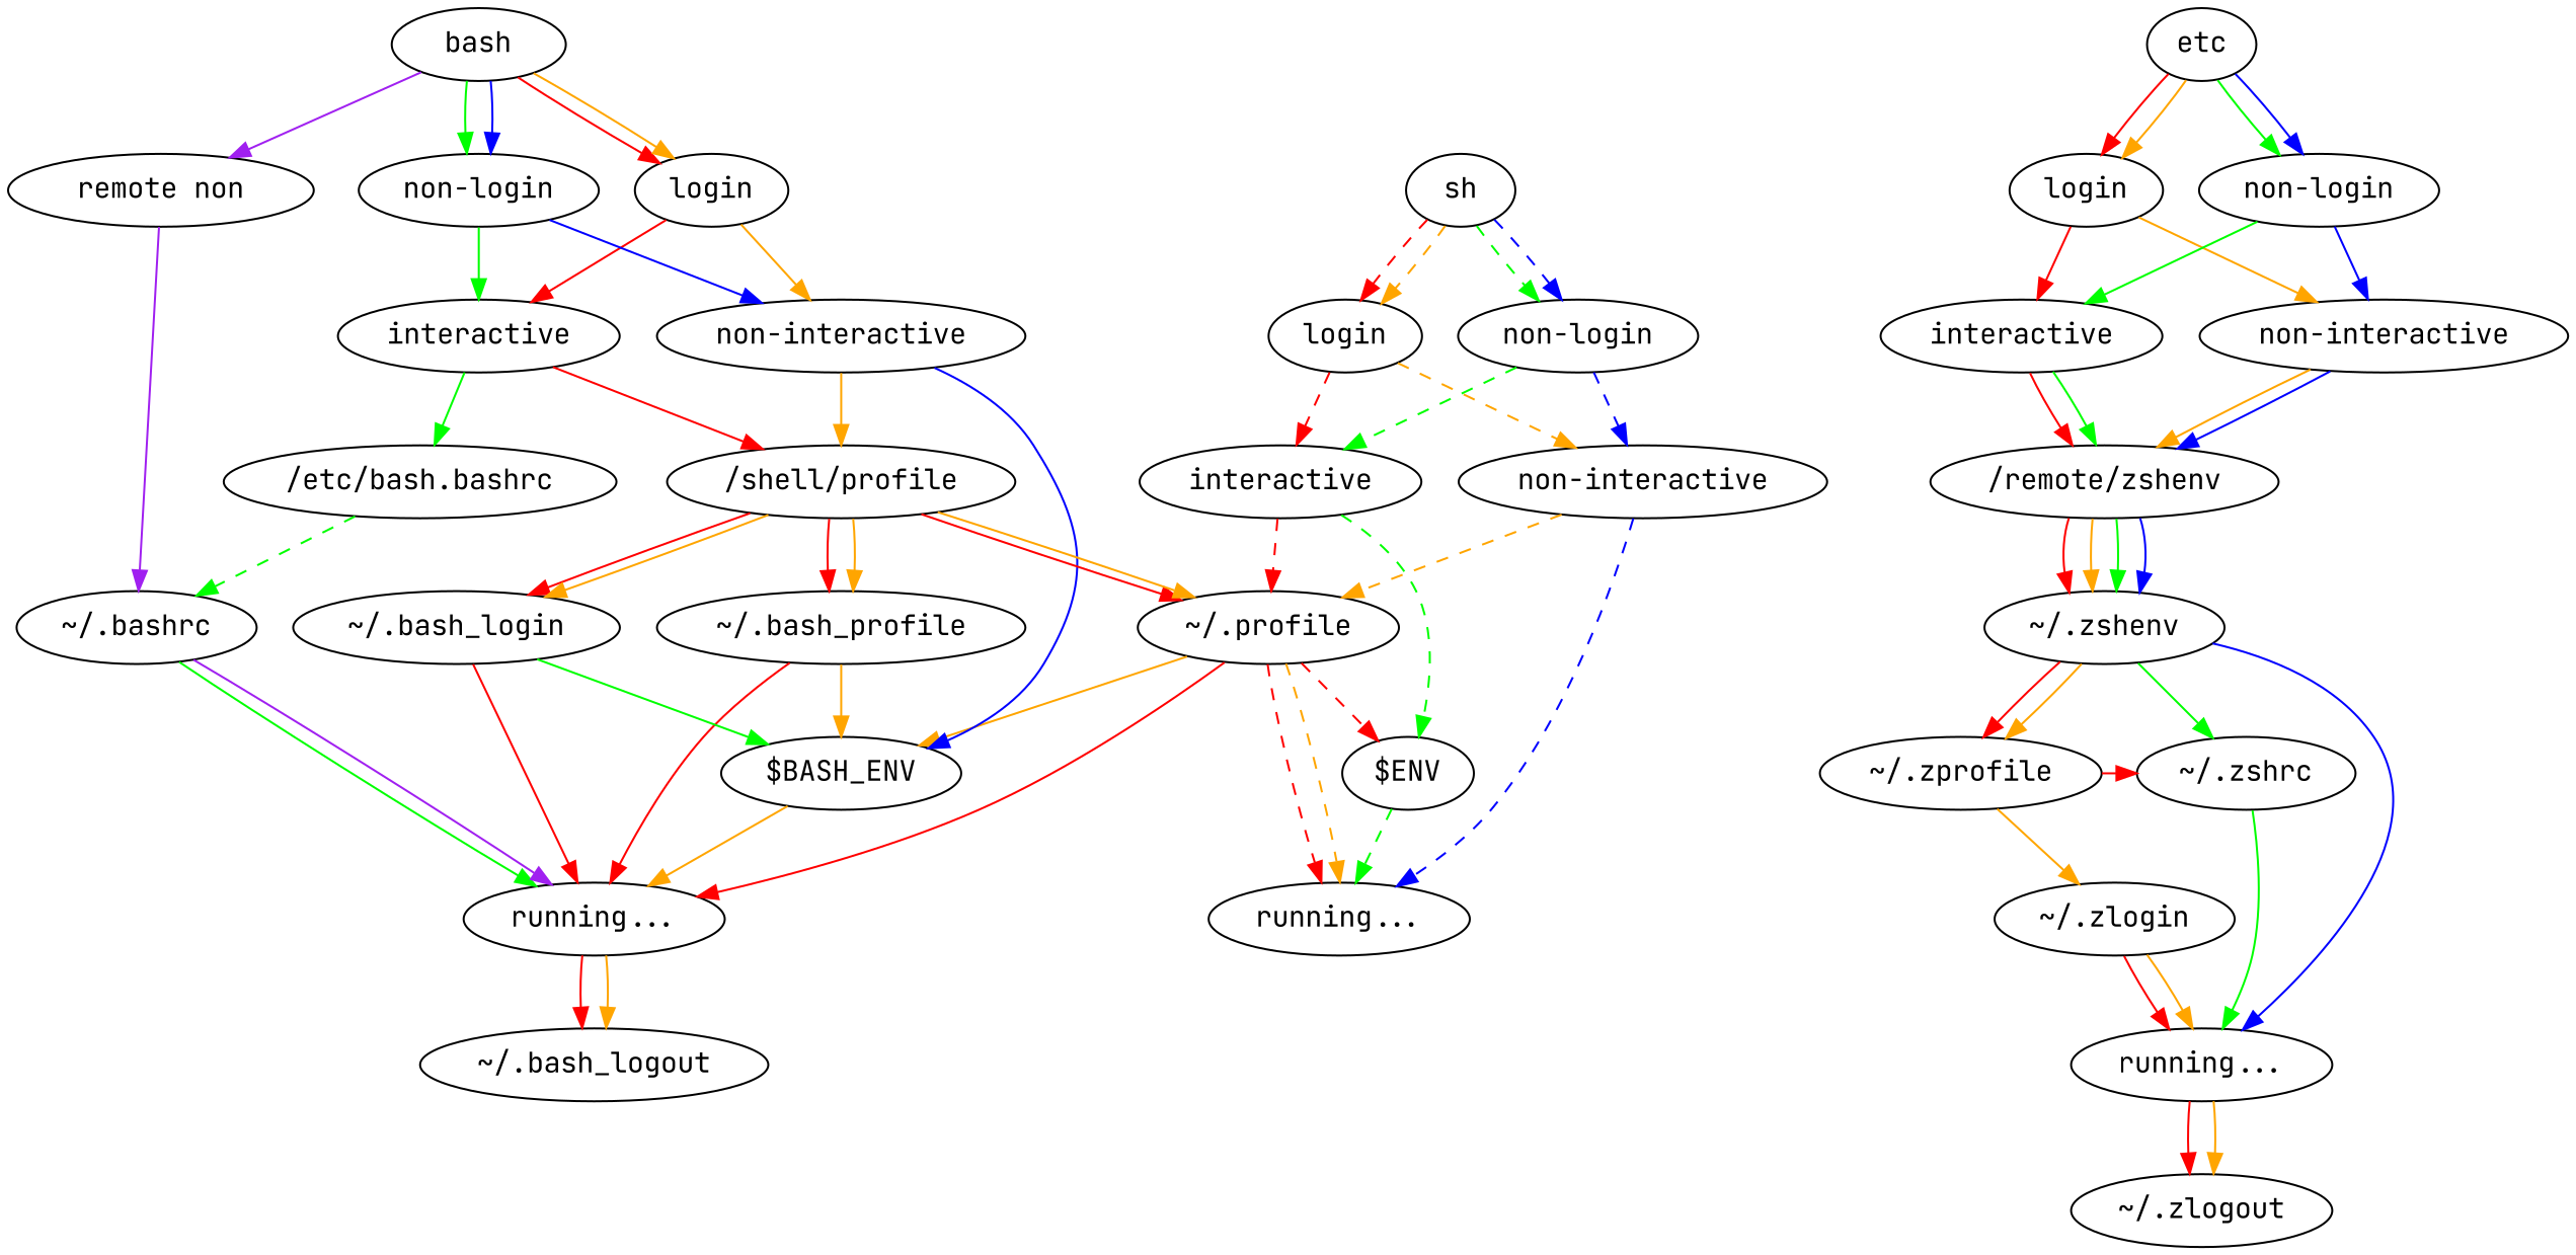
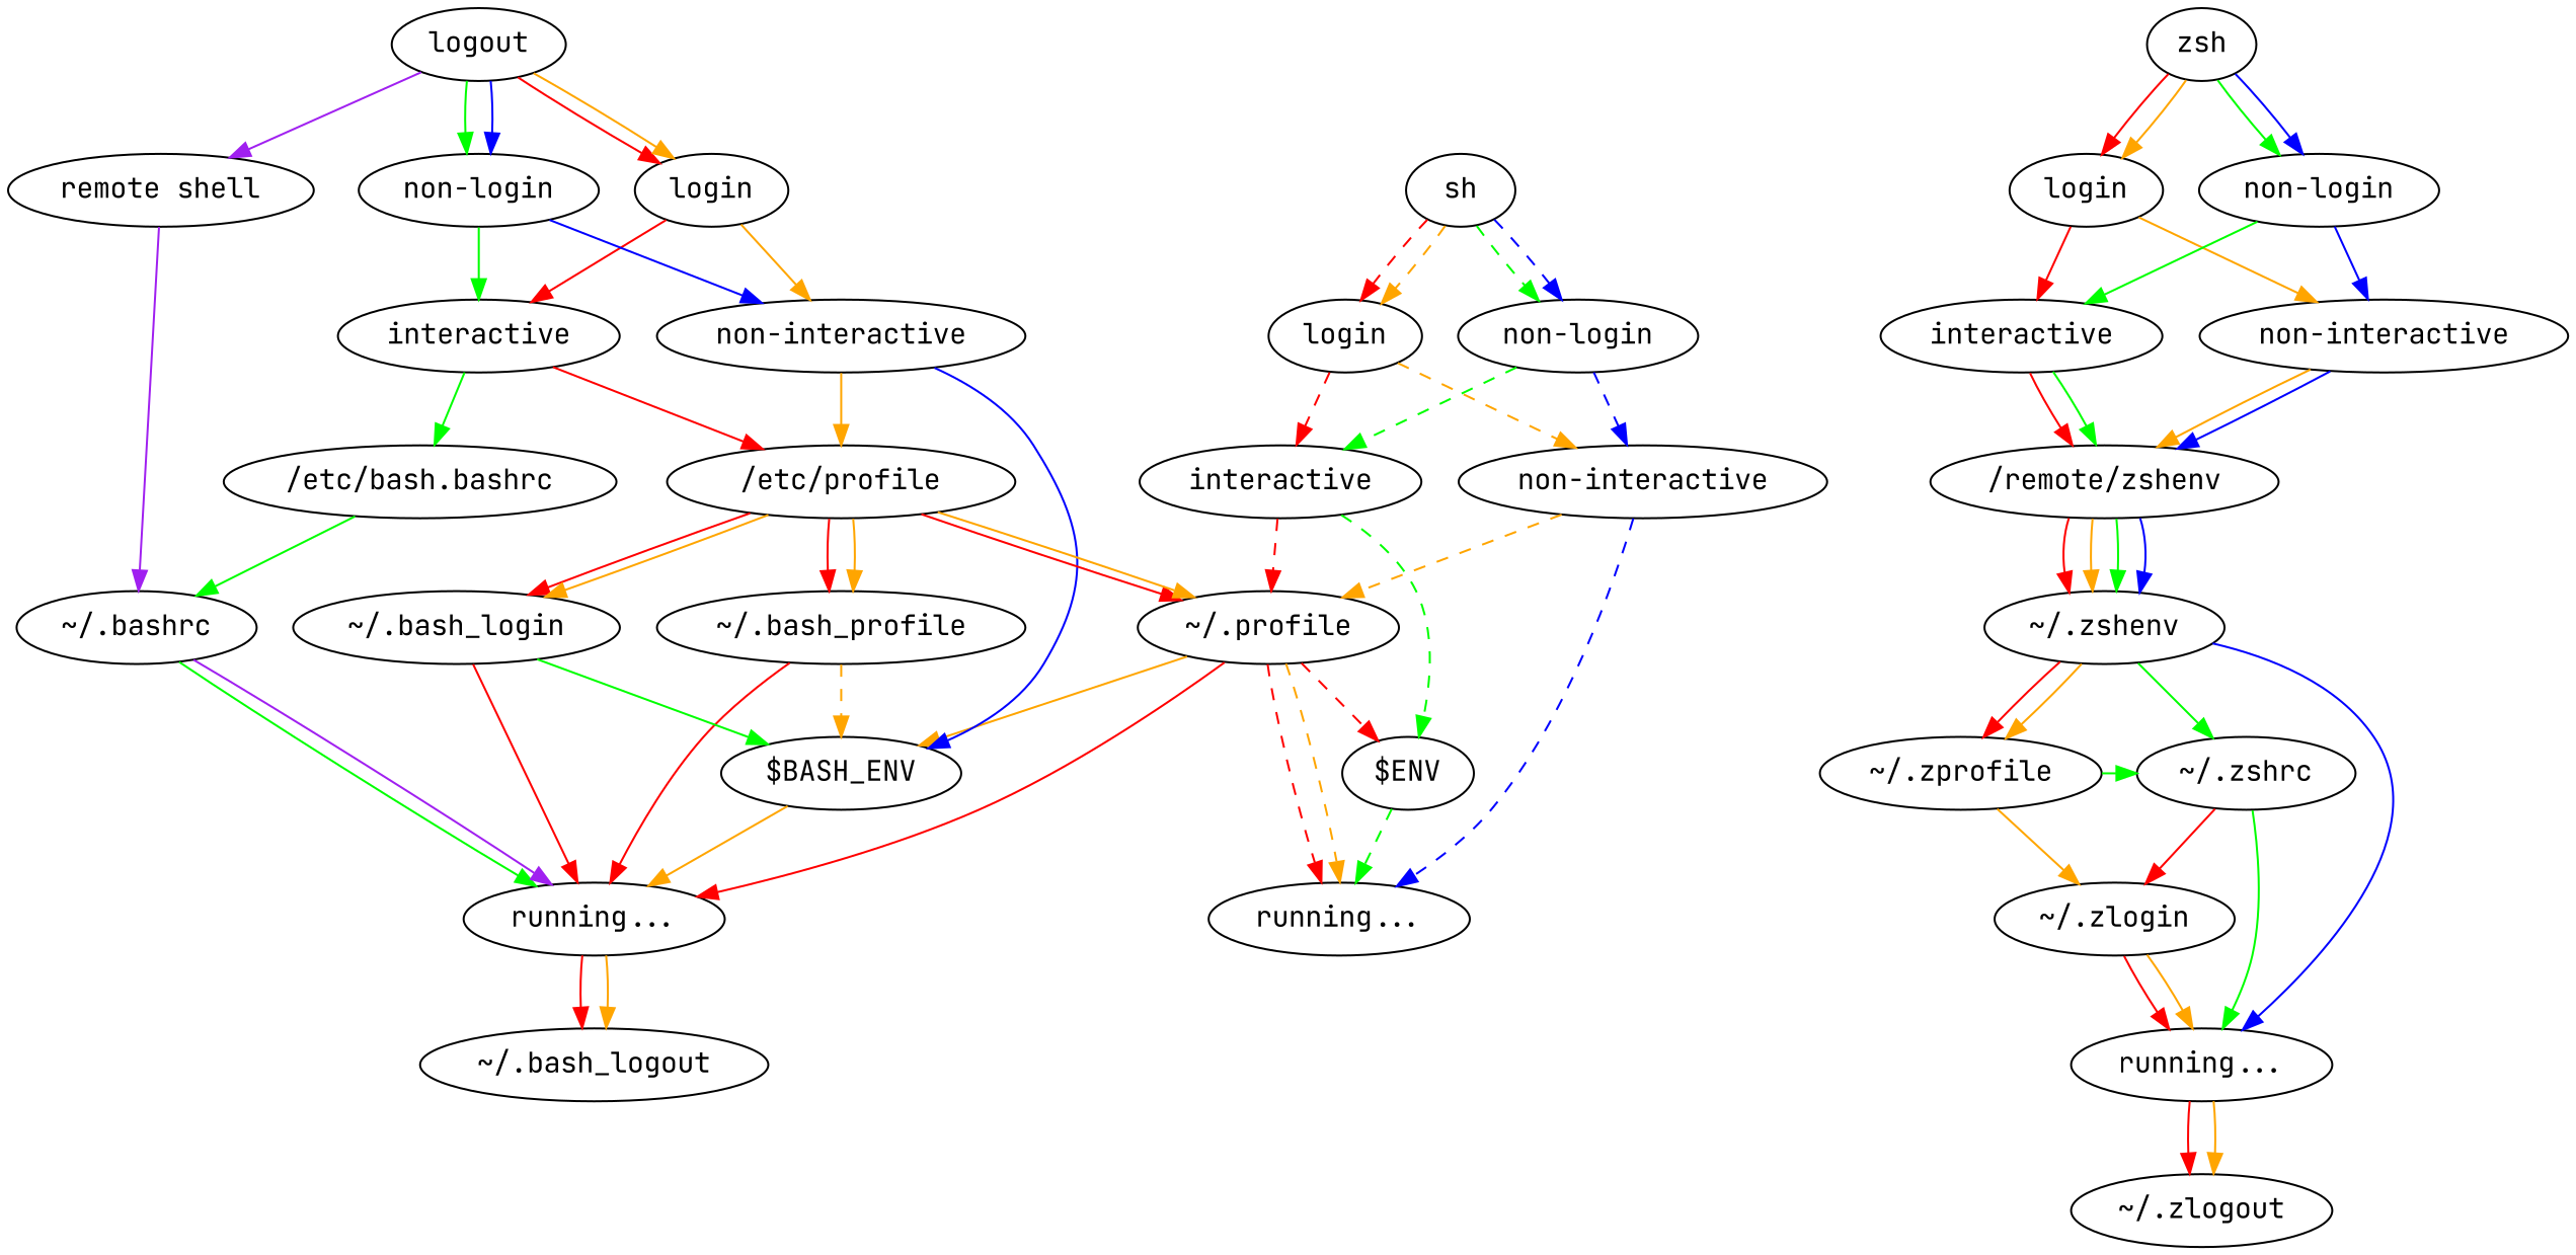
  digraph {
    fontname="JetBrains Mono"
    node [fontname="JetBrains Mono"]
    edge [color=red fontname="JetBrains Mono" style=solid]
    n1 [label="~/.bash_profile"]
    n2 [label="~/.bash_login"]
    n3 [label="~/.profile"]
    n4 [label="~/.zprofile"]
    n5 [label="~/.zshrc"]
    n6 [label="$BASH_ENV"]
    n7 [label="running..."]
    n8 [label="$ENV"]
    n9 [label="running..."]
    n10 [label="~/.zlogin"]
    n11 [label="running..."]
    n12 [label=login]
    n13 [label=interactive]
    n14 [label="non-interactive"]
-   n15 [label="/shell/profile" ordering=in]
+   n15 [label="/etc/profile" ordering=in]
    n16 [label="/etc/bash.bashrc"]
    n17 [label="non-login"]
    n18 [label="~/.bashrc"]
-   n19 [label="remote non"]
+   n19 [label="remote shell"]
    n20 [label=login]
    n21 [label=interactive]
    n22 [label="non-interactive"]
    n23 [label="non-login"]
    n24 [label=login]
    n25 [label=interactive]
    n26 [label="non-interactive"]
    n27 [label="/remote/zshenv"]
    n28 [label="non-login"]
    n29 [label="~/.zshenv"]
    n30 [label="~/.bash_logout"]
    n31 [label="~/.zlogout"]
-   bash
-   zsh [label=etc]
+   bash [label=logout]
+   zsh
    sh
    subgraph sub_1 {
      rank=same
      n1
      n2
      n3
    }
    subgraph sub_2 {
      rank=same
      n4
      n5
    }
-   n1 -> n6 [color=orange]
+   n1 -> n6 [color=orange style=dashed]
    n1 -> n7
    n2 -> n6 [color=green]
    n2 -> n7
    n3 -> n6 [color=orange]
    n3 -> n7
    n3 -> n8 [style=dashed]
    n3 -> n9 [style=dashed]
    n3 -> n9 [color=orange style=dashed]
-   n4 -> n5
+   n4 -> n5 [color=green]
    n4 -> n10 [color=orange]
+   n5 -> n10
    n5 -> n11 [color=green]
    n6 -> n7 [color=orange]
    n7 -> n30
    n7 -> n30 [color=orange]
    n8 -> n9 [color=green style=dashed]
    n10 -> n11
    n10 -> n11 [color=orange]
    n11 -> n31
    n11 -> n31 [color=orange]
    n12 -> n13
    n12 -> n14 [color=orange]
    n13 -> n15
    n13 -> n16 [color=green]
    n14 -> n6 [color=blue]
    n14 -> n15 [color=orange]
    n15 -> n1
    n15 -> n1 [color=orange]
    n15 -> n2
    n15 -> n2 [color=orange]
    n15 -> n3
    n15 -> n3 [color=orange]
-   n16 -> n18 [color=green style=dashed]
+   n16 -> n18 [color=green]
    n17 -> n13 [color=green]
    n17 -> n14 [color=blue]
    n18 -> n7 [color=green]
    n18 -> n7 [color=purple]
    n19 -> n18 [color=purple]
    n20 -> n21 [style=dashed]
    n20 -> n22 [color=orange style=dashed]
    n21 -> n3 [style=dashed]
    n21 -> n8 [color=green style=dashed]
    n22 -> n3 [color=orange style=dashed]
    n22 -> n9 [color=blue style=dashed]
    n23 -> n21 [color=green style=dashed]
    n23 -> n22 [color=blue style=dashed]
    n24 -> n25
    n24 -> n26 [color=orange]
    n25 -> n27
    n25 -> n27 [color=green]
    n26 -> n27 [color=orange]
    n26 -> n27 [color=blue]
    n27 -> n29
    n27 -> n29 [color=orange]
    n27 -> n29 [color=green]
    n27 -> n29 [color=blue]
    n28 -> n25 [color=green]
    n28 -> n26 [color=blue]
    n29 -> n4
    n29 -> n4 [color=orange]
    n29 -> n5 [color=green]
    n29 -> n11 [color=blue]
    bash -> n12
    bash -> n12 [color=orange]
    bash -> n17 [color=green]
    bash -> n17 [color=blue]
    bash -> n19 [color=purple]
    zsh -> n24
    zsh -> n24 [color=orange]
    zsh -> n28 [color=green]
    zsh -> n28 [color=blue]
    sh -> n20 [style=dashed]
    sh -> n20 [color=orange style=dashed]
    sh -> n23 [color=green style=dashed]
    sh -> n23 [color=blue style=dashed]
  }
